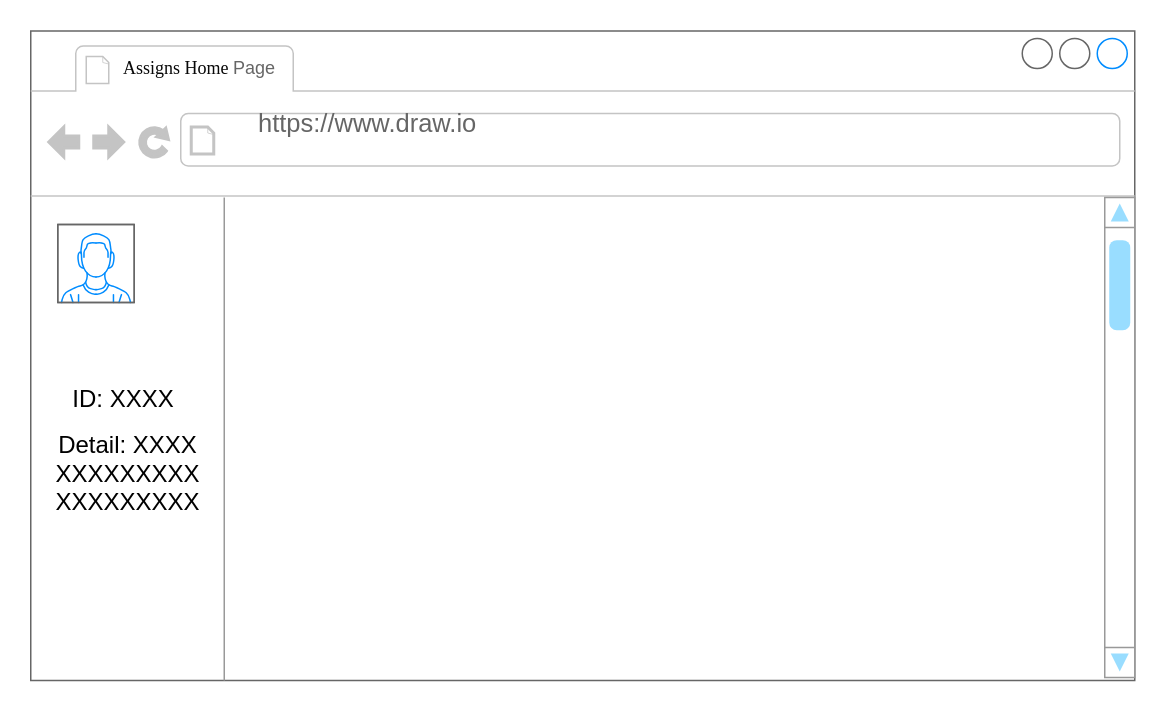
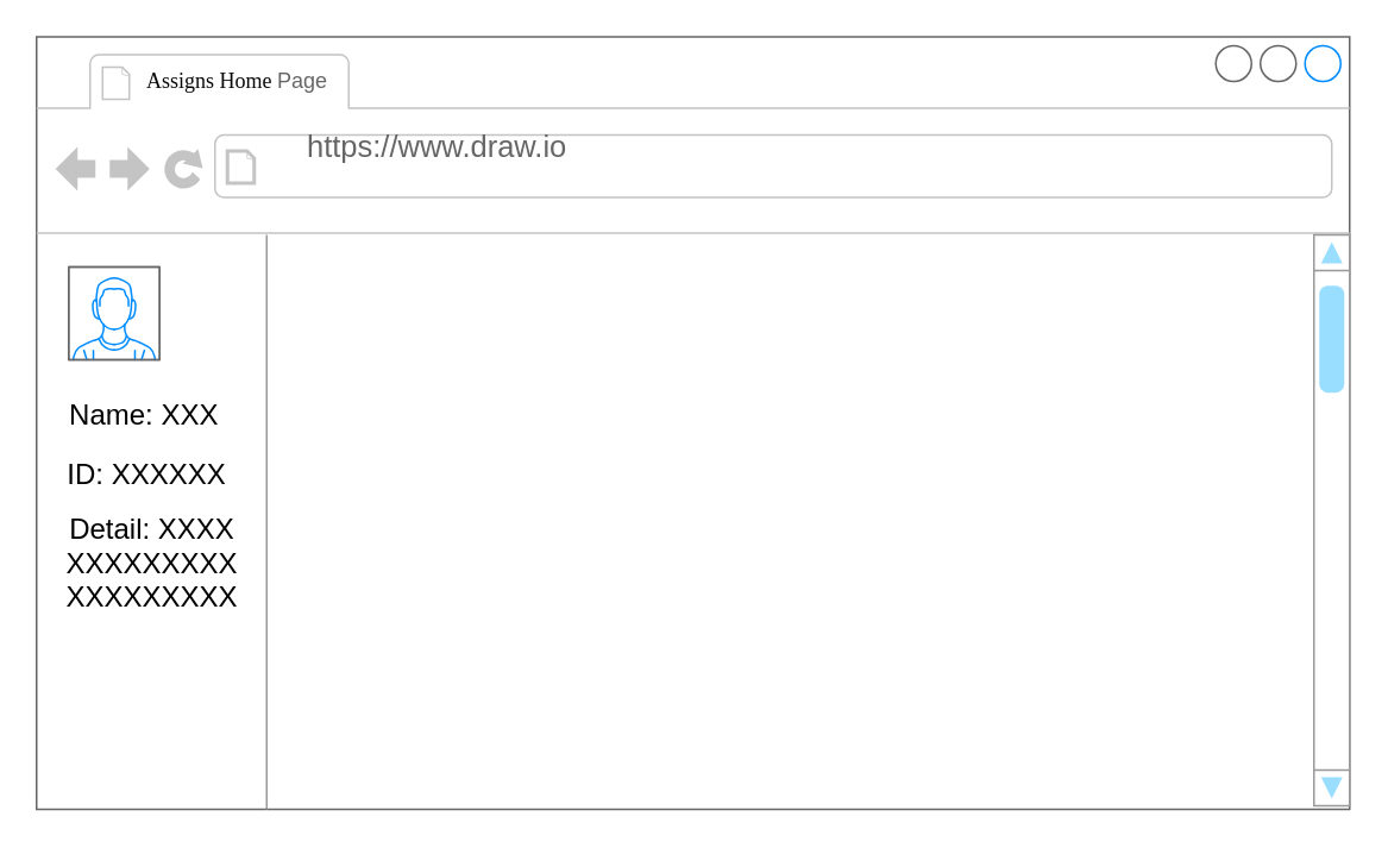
  <mxCell id="0" />
  <mxCell id="1" parent="0" />
  <mxCell id="2" value="" style="strokeWidth=1;shadow=0;dashed=0;align=center;html=1;shape=mxgraph.mockup.containers.browserWindow;rSize=0;strokeColor=#666666;strokeColor2=#008cff;strokeColor3=#c4c4c4;mainText=,;recursiveResize=0;" vertex="1" parent="1"><mxGeometry x="20" y="20" width="736" height="433" as="geometry" /></mxCell>
  <mxCell id="3" value="&lt;font style=&quot;font-size: 12px;&quot;&gt;&lt;span style=&quot;background-color: initial;&quot;&gt;&lt;span style=&quot;font-family: 宋体;&quot; class=&quot;15&quot;&gt;&lt;font color=&quot;#080808&quot; style=&quot;font-size: 12px;&quot; face=&quot;Times New Roman&quot;&gt;Assigns Home&amp;nbsp;&lt;/font&gt;&lt;/span&gt;&lt;/span&gt;Page&amp;nbsp;&lt;/font&gt;" style="strokeWidth=1;shadow=0;dashed=0;align=center;html=1;shape=mxgraph.mockup.containers.anchor;fontSize=17;fontColor=#666666;align=left;whiteSpace=wrap;" vertex="1" parent="2"><mxGeometry x="60" y="14" width="175" height="20" as="geometry" /></mxCell>
  <mxCell id="4" value="https://www.draw.io" style="strokeWidth=1;shadow=0;dashed=0;align=center;html=1;shape=mxgraph.mockup.containers.anchor;rSize=0;fontSize=17;fontColor=#666666;align=left;" vertex="1" parent="2"><mxGeometry x="150" y="50" width="250" height="26" as="geometry" /></mxCell>
  <mxCell id="5" value="" style="verticalLabelPosition=bottom;shadow=0;dashed=0;align=center;html=1;verticalAlign=top;strokeWidth=1;shape=mxgraph.mockup.containers.userMale;strokeColor=#666666;strokeColor2=#008cff;" vertex="1" parent="2"><mxGeometry x="18" y="129" width="51" height="52" as="geometry" /></mxCell>
  <mxCell id="6" value="" style="verticalLabelPosition=bottom;shadow=0;dashed=0;align=center;html=1;verticalAlign=top;strokeWidth=1;shape=mxgraph.mockup.markup.line;strokeColor=#999999;direction=north;" vertex="1" parent="2"><mxGeometry x="119" y="111" width="20" height="322" as="geometry" /></mxCell>
  <mxCell id="7" value="" style="verticalLabelPosition=bottom;shadow=0;dashed=0;align=center;html=1;verticalAlign=top;strokeWidth=1;shape=mxgraph.mockup.navigation.scrollBar;strokeColor=#999999;barPos=96.171;fillColor2=#99ddff;strokeColor2=none;direction=north;" vertex="1" parent="2"><mxGeometry x="716" y="111" width="20" height="320" as="geometry" /></mxCell>
- <mxCell id="9" value="ID: XXXX" style="text;strokeColor=none;fillColor=none;html=1;align=center;verticalAlign=middle;whiteSpace=wrap;rounded=0;fontSize=16;" vertex="1" parent="2"><mxGeometry x="8" y="230" width="108" height="30" as="geometry" /></mxCell>
+ <mxCell id="8" value="Name: XXX" style="text;strokeColor=none;fillColor=none;html=1;align=center;verticalAlign=middle;whiteSpace=wrap;rounded=0;fontSize=16;" vertex="1" parent="2"><mxGeometry x="2" y="197" width="117" height="30" as="geometry" /></mxCell>
+ <mxCell id="9" value="ID: XXXXXX" style="text;strokeColor=none;fillColor=none;html=1;align=center;verticalAlign=middle;whiteSpace=wrap;rounded=0;fontSize=16;" vertex="1" parent="2"><mxGeometry x="8" y="230" width="108" height="30" as="geometry" /></mxCell>
  <mxCell id="10" value="Detail: XXXX&lt;div&gt;XXXXX&lt;span style=&quot;background-color: initial;&quot;&gt;X&lt;/span&gt;&lt;span style=&quot;background-color: initial;&quot;&gt;X&lt;/span&gt;&lt;span style=&quot;background-color: initial;&quot;&gt;XX&lt;/span&gt;&lt;/div&gt;&lt;div&gt;&lt;span style=&quot;background-color: initial;&quot;&gt;XXXXXXXXX&lt;/span&gt;&lt;/div&gt;" style="text;strokeColor=none;fillColor=none;html=1;align=center;verticalAlign=middle;whiteSpace=wrap;rounded=0;fontSize=16;" vertex="1" parent="2"><mxGeometry x="8" y="264" width="114" height="62" as="geometry" /></mxCell>
